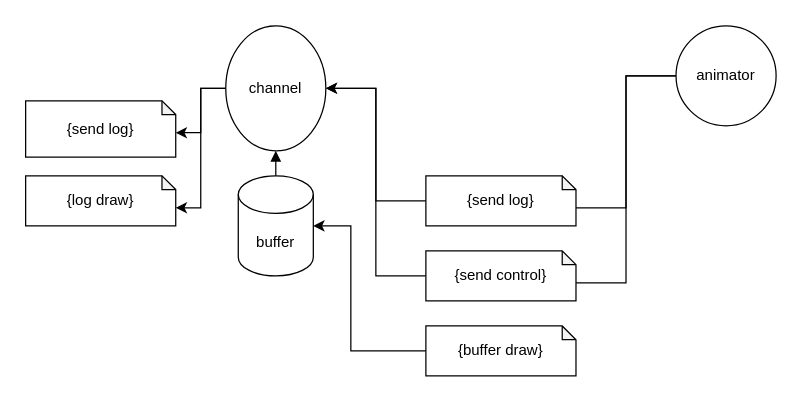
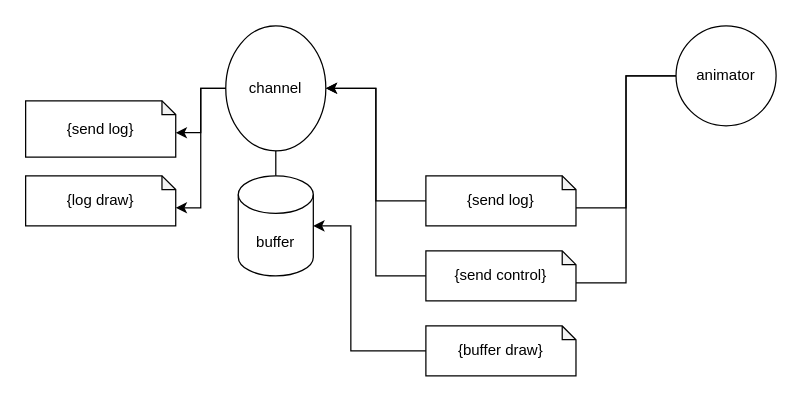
  <mxCell id="0" />
  <mxCell id="1" parent="0" />
  <mxCell id="2" value="channel" style="ellipse;whiteSpace=wrap;html=1;aspect=fixed;" vertex="1" parent="1"><mxGeometry x="180" y="20" width="80" height="100" as="geometry" /></mxCell>
  <mxCell id="3" value="animator" style="ellipse;whiteSpace=wrap;html=1;aspect=fixed;" vertex="1" parent="1"><mxGeometry x="540" y="20" width="80" height="80" as="geometry" /></mxCell>
  <mxCell id="4" style="edgeStyle=orthogonalEdgeStyle;rounded=0;orthogonalLoop=1;jettySize=auto;html=1;exitX=0;exitY=0.5;exitDx=0;exitDy=0;exitPerimeter=0;entryX=1;entryY=0.5;entryDx=0;entryDy=0;" edge="1" parent="1" source="5" target="2"><mxGeometry relative="1" as="geometry" /></mxCell>
  <mxCell id="5" value="{send log}" style="shape=note;whiteSpace=wrap;html=1;backgroundOutline=1;darkOpacity=0.05;size=11;" vertex="1" parent="1"><mxGeometry x="340" y="140" width="120" height="40" as="geometry" /></mxCell>
  <mxCell id="6" style="edgeStyle=orthogonalEdgeStyle;rounded=0;orthogonalLoop=1;jettySize=auto;html=1;exitX=0;exitY=0.5;exitDx=0;exitDy=0;exitPerimeter=0;entryX=1;entryY=0.5;entryDx=0;entryDy=0;" edge="1" parent="1" source="7" target="2"><mxGeometry relative="1" as="geometry" /></mxCell>
  <mxCell id="7" value="{send control}" style="shape=note;whiteSpace=wrap;html=1;backgroundOutline=1;darkOpacity=0.05;size=11;" vertex="1" parent="1"><mxGeometry x="340" y="200" width="120" height="40" as="geometry" /></mxCell>
  <mxCell id="8" style="edgeStyle=orthogonalEdgeStyle;rounded=0;orthogonalLoop=1;jettySize=auto;html=1;exitX=0;exitY=0.5;exitDx=0;exitDy=0;entryX=0;entryY=0;entryDx=120;entryDy=25.5;entryPerimeter=0;endArrow=none;startFill=0;" edge="1" parent="1" source="3" target="7"><mxGeometry relative="1" as="geometry" /></mxCell>
  <mxCell id="9" style="edgeStyle=orthogonalEdgeStyle;rounded=0;orthogonalLoop=1;jettySize=auto;html=1;exitX=0;exitY=0.5;exitDx=0;exitDy=0;entryX=0;entryY=0;entryDx=120;entryDy=25.5;entryPerimeter=0;endArrow=none;startFill=0;" edge="1" parent="1" source="3" target="5"><mxGeometry relative="1" as="geometry" /></mxCell>
  <mxCell id="10" value="{buffer draw}" style="shape=note;whiteSpace=wrap;html=1;backgroundOutline=1;darkOpacity=0.05;size=11;" vertex="1" parent="1"><mxGeometry x="340" y="260" width="120" height="40" as="geometry" /></mxCell>
  <mxCell id="11" value="buffer" style="shape=cylinder3;whiteSpace=wrap;html=1;boundedLbl=1;backgroundOutline=1;size=15;" vertex="1" parent="1"><mxGeometry x="190" y="140" width="60" height="80" as="geometry" /></mxCell>
  <mxCell id="12" style="edgeStyle=orthogonalEdgeStyle;rounded=0;orthogonalLoop=1;jettySize=auto;html=1;exitX=0;exitY=0.5;exitDx=0;exitDy=0;exitPerimeter=0;entryX=1;entryY=0.5;entryDx=0;entryDy=0;entryPerimeter=0;" edge="1" parent="1" source="10" target="11"><mxGeometry relative="1" as="geometry"><Array as="points"><mxPoint x="280" y="280" /><mxPoint x="280" y="180" /></Array></mxGeometry></mxCell>
- <mxCell id="13" value="" style="endArrow=block;html=1;rounded=0;entryX=0.5;entryY=1;entryDx=0;entryDy=0;exitX=0.5;exitY=0;exitDx=0;exitDy=0;exitPerimeter=0;" edge="1" parent="1" source="11" target="2"><mxGeometry width="50" height="50" relative="1" as="geometry"><mxPoint x="420" y="230" as="sourcePoint" /><mxPoint x="470" y="180" as="targetPoint" /></mxGeometry></mxCell>
+ <mxCell id="13" value="" style="endArrow=none;html=1;rounded=0;entryX=0.5;entryY=1;entryDx=0;entryDy=0;exitX=0.5;exitY=0;exitDx=0;exitDy=0;exitPerimeter=0;" edge="1" parent="1" source="11" target="2"><mxGeometry width="50" height="50" relative="1" as="geometry"><mxPoint x="420" y="230" as="sourcePoint" /><mxPoint x="470" y="180" as="targetPoint" /></mxGeometry></mxCell>
  <mxCell id="14" value="{send log}" style="shape=note;whiteSpace=wrap;html=1;backgroundOutline=1;darkOpacity=0.05;size=11;" vertex="1" parent="1"><mxGeometry x="20" y="80" width="120" height="45" as="geometry" /></mxCell>
  <mxCell id="15" style="edgeStyle=orthogonalEdgeStyle;rounded=0;orthogonalLoop=1;jettySize=auto;html=1;exitX=0;exitY=0.5;exitDx=0;exitDy=0;entryX=0;entryY=0;entryDx=120;entryDy=25.5;entryPerimeter=0;" edge="1" parent="1" source="2" target="14"><mxGeometry relative="1" as="geometry" /></mxCell>
  <mxCell id="16" value="{log draw}" style="shape=note;whiteSpace=wrap;html=1;backgroundOutline=1;darkOpacity=0.05;size=11;" vertex="1" parent="1"><mxGeometry x="20" y="140" width="120" height="40" as="geometry" /></mxCell>
  <mxCell id="17" style="edgeStyle=orthogonalEdgeStyle;rounded=0;orthogonalLoop=1;jettySize=auto;html=1;exitX=0;exitY=0.5;exitDx=0;exitDy=0;entryX=0;entryY=0;entryDx=120;entryDy=25.5;entryPerimeter=0;" edge="1" parent="1" source="2" target="16"><mxGeometry relative="1" as="geometry" /></mxCell>
